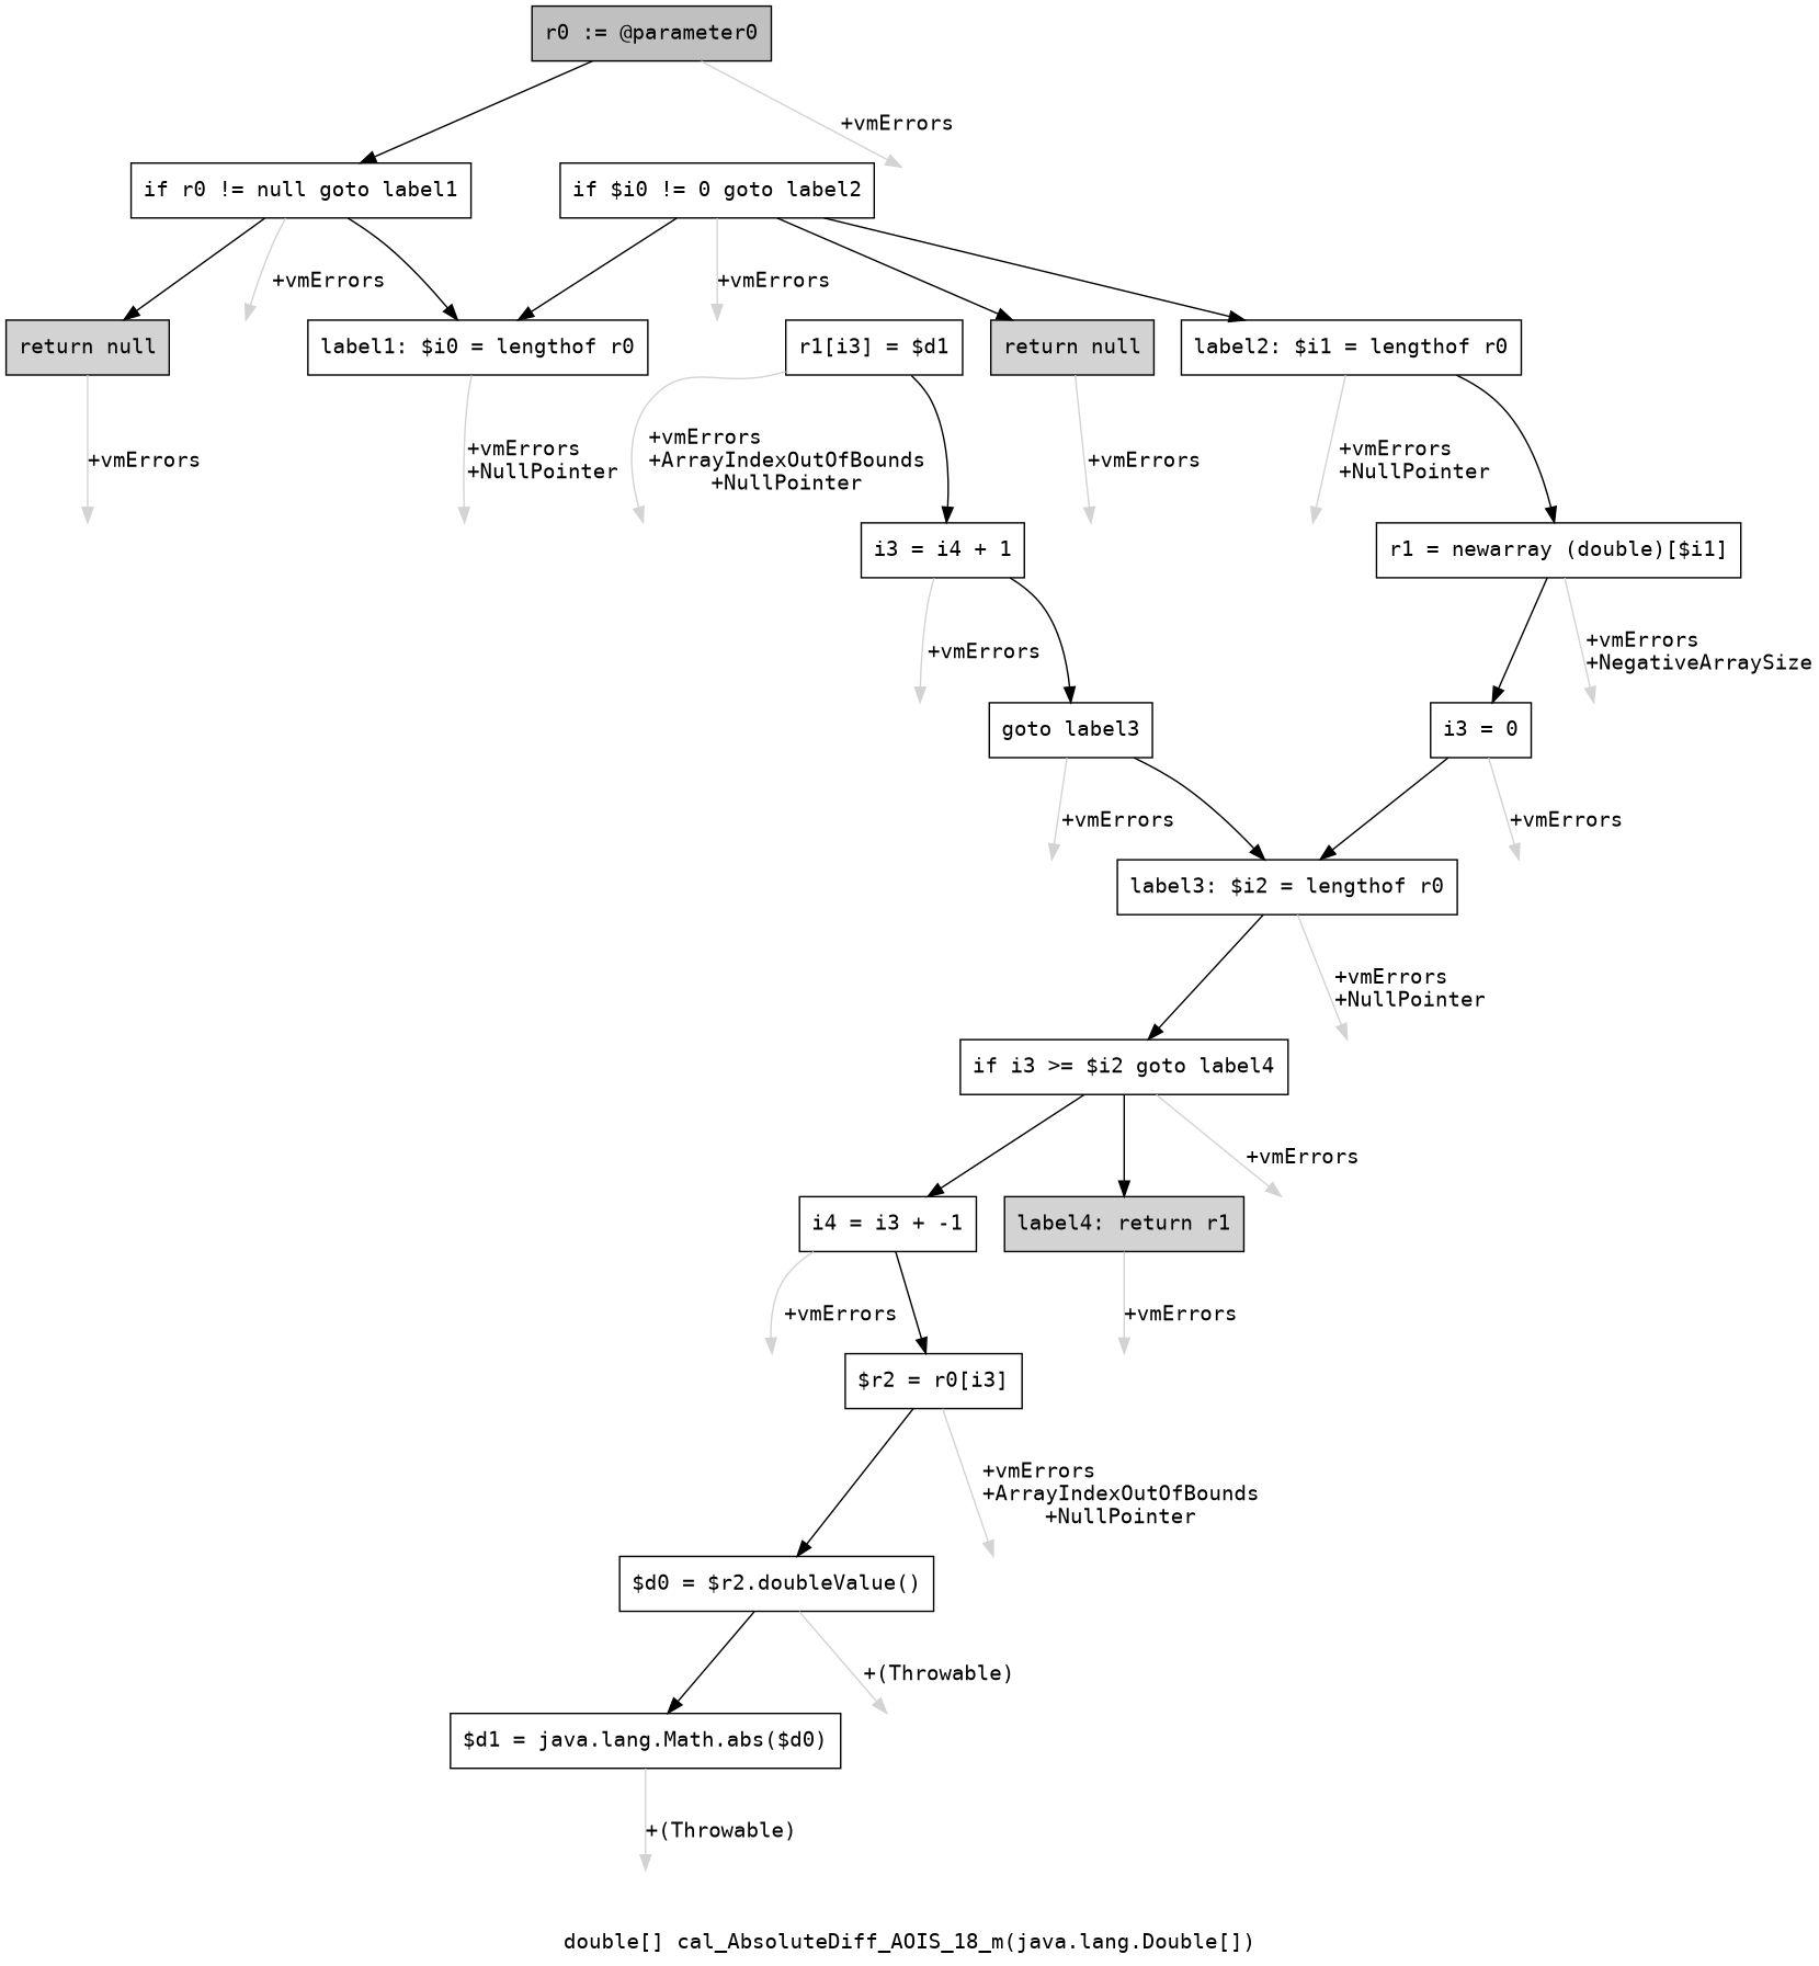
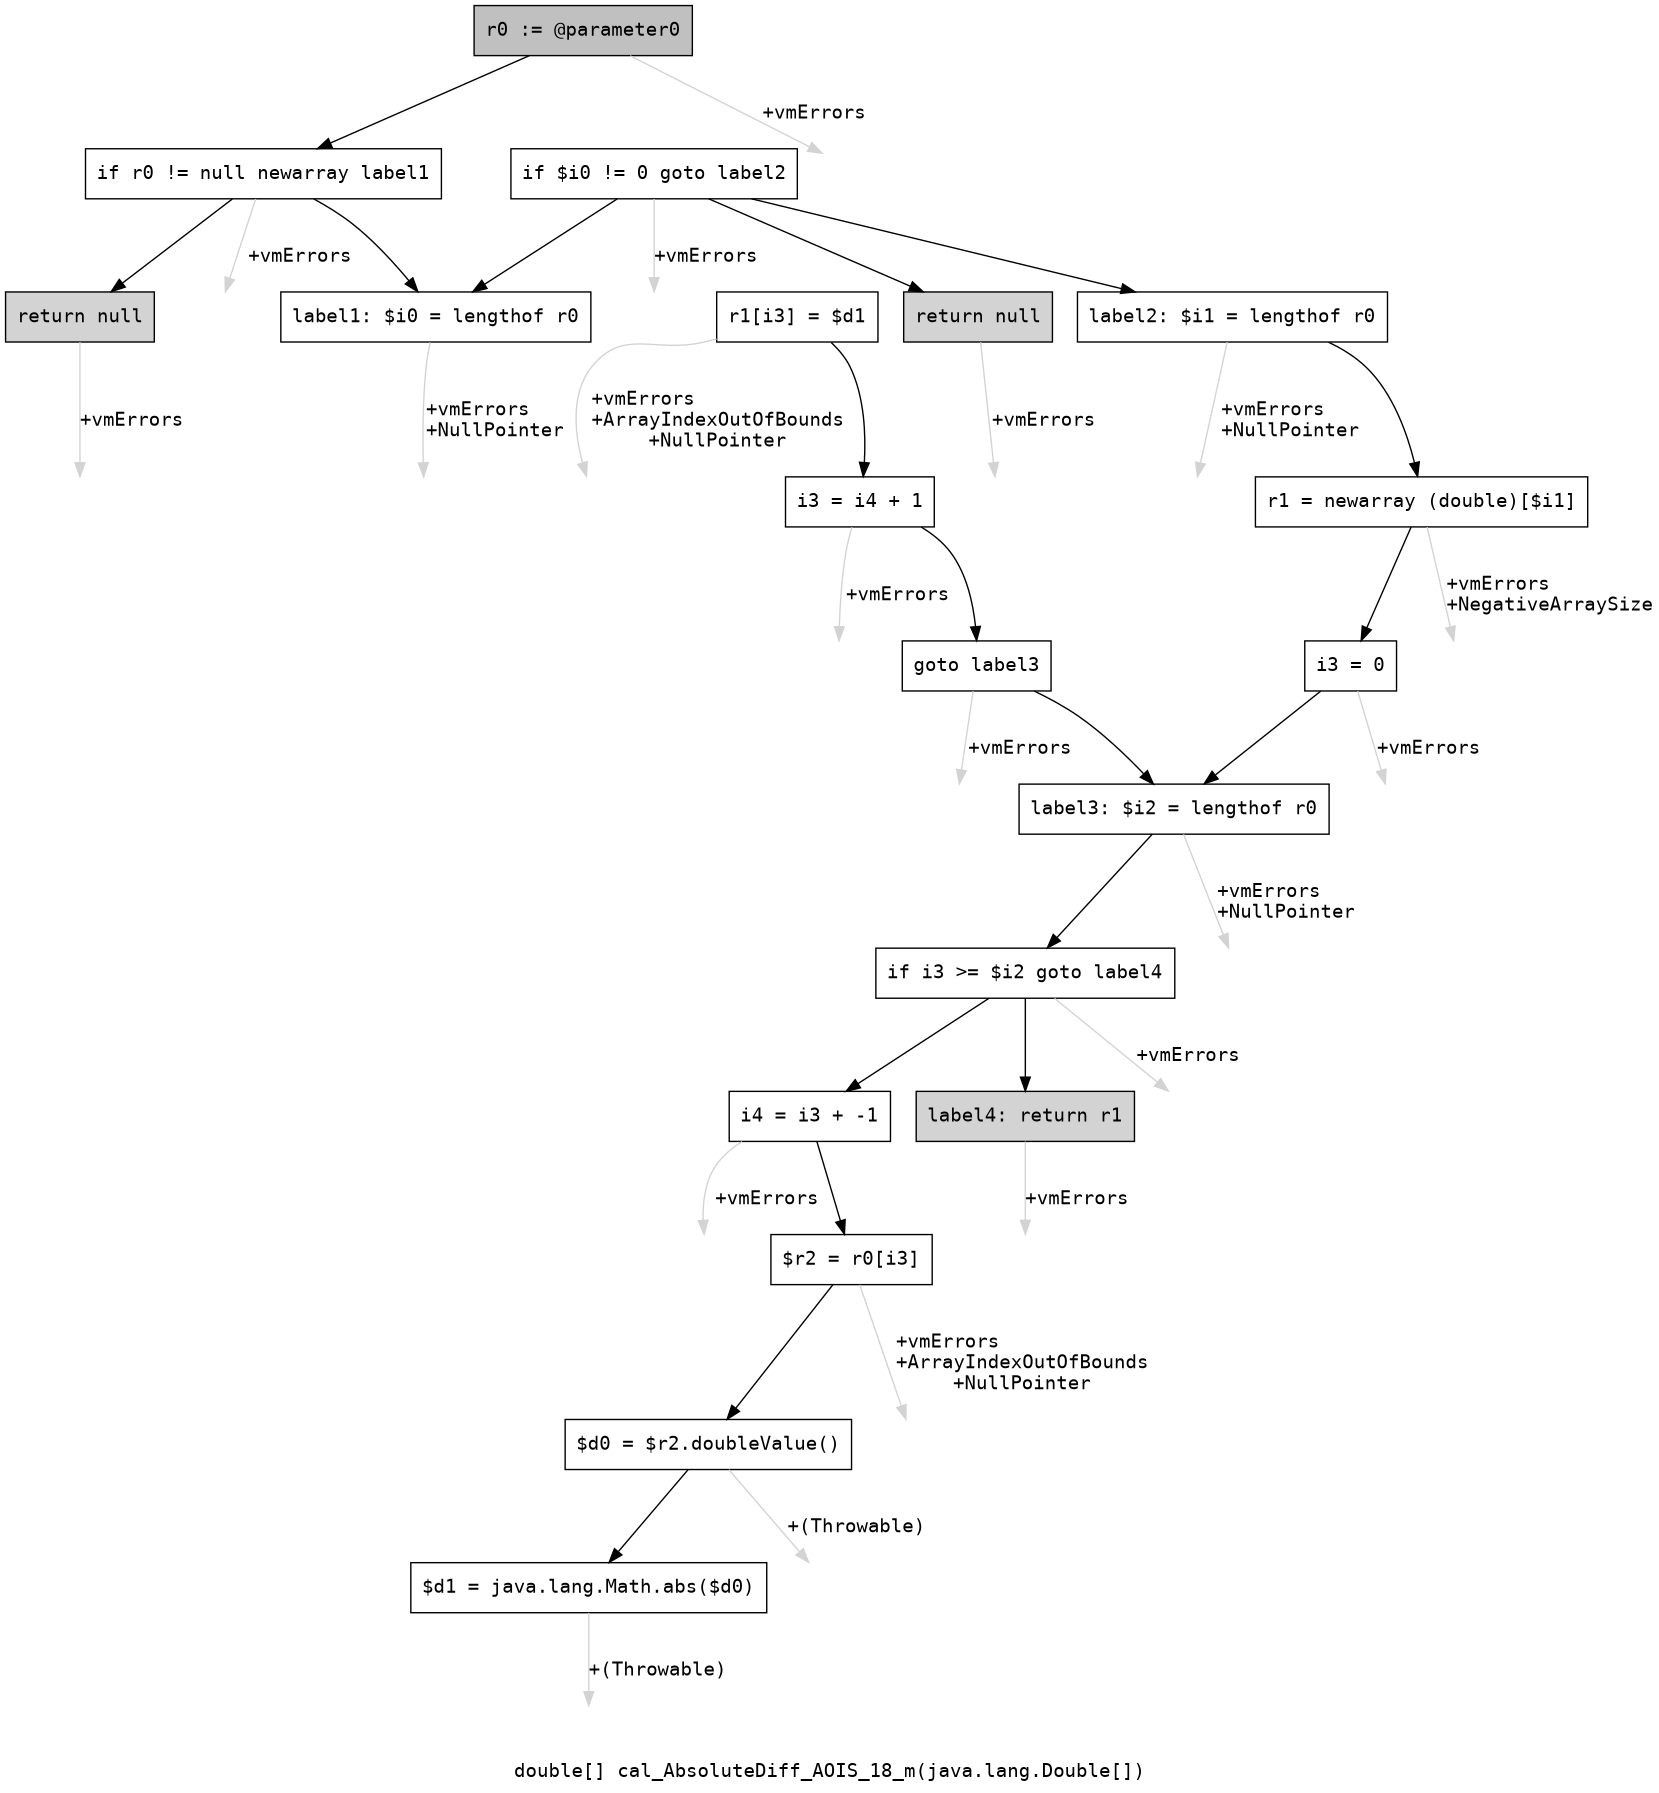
  digraph {
    fontname="DejaVu Sans Mono"
    label="double[] cal_AbsoluteDiff_AOIS_18_m(java.lang.Double[])"
    node [fontname="DejaVu Sans Mono" shape=box style=invis]
    edge [color=lightgray fontname="DejaVu Sans Mono"]
    n1 [fillcolor=gray label="r0 := @parameter0" style=filled]
-   n2 [label="if r0 != null goto label1" style=""]
+   n2 [label="if r0 != null newarray label1" style=""]
    n3 [label=Esc]
    n4 [fillcolor=lightgray label="return null" style=filled]
    n5 [label="label1: $i0 = lengthof r0" style=""]
    n6 [label=Esc]
    n7 [label=Esc]
    n8 [label=Esc]
    n9 [label="if $i0 != 0 goto label2" style=""]
    n10 [fillcolor=lightgray label="return null" style=filled]
    n11 [label="label2: $i1 = lengthof r0" style=""]
    n12 [label=Esc]
    n13 [label=Esc]
    n14 [label="r1 = newarray (double)[$i1]" style=""]
    n15 [label=Esc]
    n16 [label="i3 = 0" style=""]
    n17 [label=Esc]
    n18 [label="label3: $i2 = lengthof r0" style=""]
    n19 [label=Esc]
    n20 [label="if i3 >= $i2 goto label4" style=""]
    n21 [label=Esc]
    n22 [label="i4 = i3 + -1" style=""]
    n23 [fillcolor=lightgray label="label4: return r1" style=filled]
    n24 [label=Esc]
    n25 [label="$r2 = r0[i3]" style=""]
    n26 [label=Esc]
    n27 [label=Esc]
    n28 [label="$d0 = $r2.doubleValue()" style=""]
    n29 [label=Esc]
    n30 [label="$d1 = java.lang.Math.abs($d0)" style=""]
    n31 [label=Esc]
    n32 [label=Esc]
    n33 [label="r1[i3] = $d1" style=""]
    n34 [label="i3 = i4 + 1" style=""]
    n35 [label=Esc]
    n36 [label="goto label3" style=""]
    n37 [label=Esc]
    n38 [label=Esc]
    n1 -> n2 [color=black]
    n1 -> n3 [label="\l+vmErrors"]
    n2 -> n4 [color=black]
    n2 -> n5 [color=black]
    n2 -> n6 [label="\l+vmErrors"]
    n4 -> n7 [label="\l+vmErrors"]
    n5 -> n8 [label="\l+vmErrors\l+NullPointer"]
    n9 -> n5 [color=black]
    n9 -> n10 [color=black]
    n9 -> n11 [color=black]
    n9 -> n12 [label="\l+vmErrors"]
    n10 -> n13 [label="\l+vmErrors"]
    n11 -> n14 [color=black]
    n11 -> n15 [label="\l+vmErrors\l+NullPointer"]
    n14 -> n16 [color=black]
    n14 -> n17 [label="\l+vmErrors\l+NegativeArraySize"]
    n16 -> n18 [color=black]
    n16 -> n19 [label="\l+vmErrors"]
    n18 -> n20 [color=black]
    n18 -> n21 [label="\l+vmErrors\l+NullPointer"]
    n20 -> n22 [color=black]
    n20 -> n23 [color=black]
    n20 -> n24 [label="\l+vmErrors"]
    n22 -> n25 [color=black]
    n22 -> n26 [label="\l+vmErrors"]
    n23 -> n27 [label="\l+vmErrors"]
    n25 -> n28 [color=black]
    n25 -> n29 [label="\l+vmErrors\l+ArrayIndexOutOfBounds\l+NullPointer"]
    n28 -> n30 [color=black]
    n28 -> n31 [label="\l+(Throwable)"]
    n30 -> n32 [label="\l+(Throwable)"]
    n33 -> n34 [color=black]
    n33 -> n35 [label="\l+vmErrors\l+ArrayIndexOutOfBounds\l+NullPointer"]
    n34 -> n36 [color=black]
    n34 -> n37 [label="\l+vmErrors"]
    n36 -> n18 [color=black]
    n36 -> n38 [label="\l+vmErrors"]
  }
